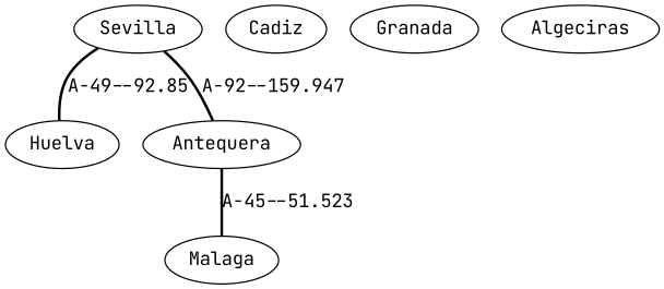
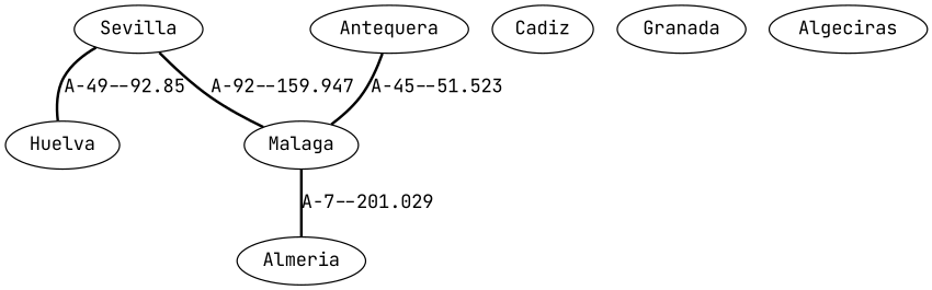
  strict graph {
    fontname="JetBrains Mono"
    node [fontname="JetBrains Mono"]
    edge [fontname="JetBrains Mono" style=bold]
    n1 [label=Sevilla]
    n2 [label=Huelva]
    n3 [label=Antequera]
    n4 [label=Malaga]
    n5 [label=Cadiz]
+   n6 [label=Almeria]
    n7 [label=Granada]
    n8 [label=Algeciras]
    n1 -- n2 [label="A-49--92.85"]
-   n1 -- n3 [label="A-92--159.947"]
+   n1 -- n4 [label="A-92--159.947"]
    n3 -- n4 [label="A-45--51.523"]
+   n4 -- n6 [label="A-7--201.029"]
  }
